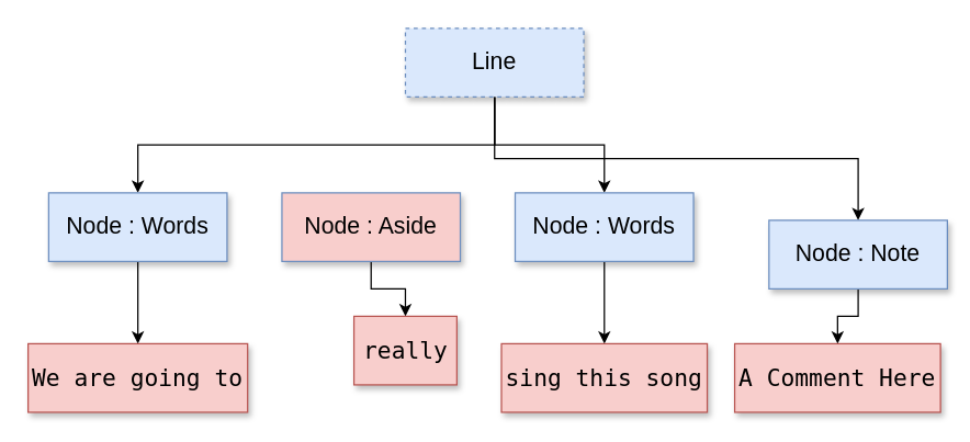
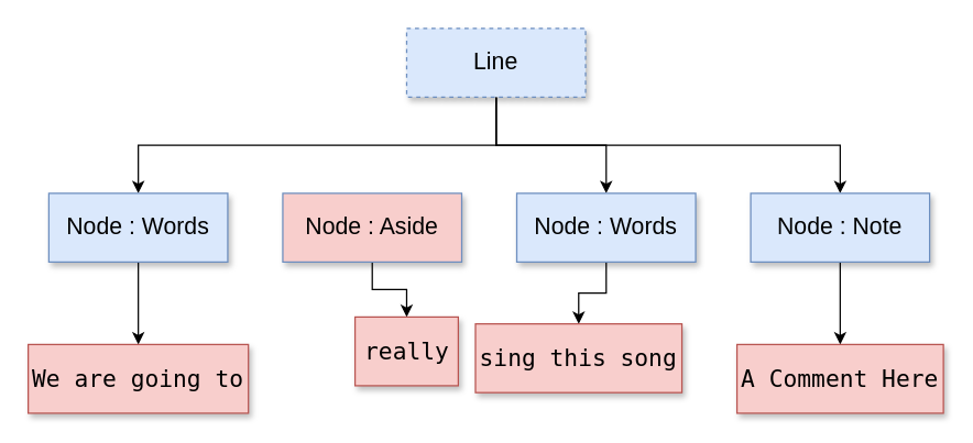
  <mxCell id="0" />
  <mxCell id="1" parent="0" />
  <mxCell id="2" style="edgeStyle=orthogonalEdgeStyle;rounded=0;orthogonalLoop=1;jettySize=auto;html=1;exitX=0.5;exitY=1;exitDx=0;exitDy=0;" edge="1" parent="1" source="5" target="7"><mxGeometry relative="1" as="geometry" /></mxCell>
  <mxCell id="3" style="edgeStyle=orthogonalEdgeStyle;rounded=0;orthogonalLoop=1;jettySize=auto;html=1;exitX=0.5;exitY=1;exitDx=0;exitDy=0;" edge="1" parent="1" source="5" target="11"><mxGeometry relative="1" as="geometry" /></mxCell>
  <mxCell id="4" style="edgeStyle=orthogonalEdgeStyle;rounded=0;orthogonalLoop=1;jettySize=auto;html=1;exitX=0.5;exitY=1;exitDx=0;exitDy=0;" edge="1" parent="1" source="5" target="13"><mxGeometry relative="1" as="geometry" /></mxCell>
  <mxCell id="5" value="&lt;font style=&quot;font-size: 17px;&quot;&gt;Line&lt;/font&gt;" style="rounded=0;whiteSpace=wrap;html=1;fillColor=#dae8fc;strokeColor=#6c8ebf;shadow=1;dashed=1;" vertex="1" parent="1"><mxGeometry x="295" y="20" width="130" height="50" as="geometry" /></mxCell>
  <mxCell id="6" value="" style="edgeStyle=orthogonalEdgeStyle;rounded=0;orthogonalLoop=1;jettySize=auto;html=1;" edge="1" parent="1" source="7" target="14"><mxGeometry relative="1" as="geometry" /></mxCell>
  <mxCell id="7" value="&lt;font style=&quot;font-size: 17px;&quot;&gt;Node : Words&lt;br&gt;&lt;/font&gt;" style="rounded=0;whiteSpace=wrap;html=1;fillColor=#dae8fc;strokeColor=#6c8ebf;shadow=1;" vertex="1" parent="1"><mxGeometry x="35" y="140" width="130" height="50" as="geometry" /></mxCell>
  <mxCell id="8" value="" style="edgeStyle=orthogonalEdgeStyle;rounded=0;orthogonalLoop=1;jettySize=auto;html=1;" edge="1" parent="1" source="9" target="15"><mxGeometry relative="1" as="geometry" /></mxCell>
  <mxCell id="9" value="&lt;font style=&quot;font-size: 17px;&quot;&gt;Node : Aside&lt;br&gt;&lt;/font&gt;" style="rounded=0;whiteSpace=wrap;html=1;fillColor=#f8cecc;strokeColor=#6c8ebf;shadow=1;" vertex="1" parent="1"><mxGeometry x="205" y="140" width="130" height="50" as="geometry" /></mxCell>
  <mxCell id="10" value="" style="edgeStyle=orthogonalEdgeStyle;rounded=0;orthogonalLoop=1;jettySize=auto;html=1;" edge="1" parent="1" source="11" target="16"><mxGeometry relative="1" as="geometry" /></mxCell>
  <mxCell id="11" value="&lt;font style=&quot;font-size: 17px;&quot;&gt;Node : Words&lt;br&gt;&lt;/font&gt;" style="rounded=0;whiteSpace=wrap;html=1;fillColor=#dae8fc;strokeColor=#6c8ebf;shadow=1;" vertex="1" parent="1"><mxGeometry x="375" y="140" width="130" height="50" as="geometry" /></mxCell>
  <mxCell id="12" value="" style="edgeStyle=orthogonalEdgeStyle;rounded=0;orthogonalLoop=1;jettySize=auto;html=1;" edge="1" parent="1" source="13" target="17"><mxGeometry relative="1" as="geometry" /></mxCell>
- <mxCell id="13" value="&lt;font style=&quot;font-size: 17px;&quot;&gt;Node : Note&lt;br&gt;&lt;/font&gt;" style="rounded=0;whiteSpace=wrap;html=1;fillColor=#dae8fc;strokeColor=#6c8ebf;shadow=1;" vertex="1" parent="1"><mxGeometry x="560" y="160" width="130" height="50" as="geometry" /></mxCell>
+ <mxCell id="13" value="&lt;font style=&quot;font-size: 17px;&quot;&gt;Node : Note&lt;br&gt;&lt;/font&gt;" style="rounded=0;whiteSpace=wrap;html=1;fillColor=#dae8fc;strokeColor=#6c8ebf;shadow=1;" vertex="1" parent="1"><mxGeometry x="545" y="140" width="130" height="50" as="geometry" /></mxCell>
  <mxCell id="14" value="&lt;pre&gt;&lt;font style=&quot;font-size: 17px;&quot;&gt;We are going to&lt;/font&gt;&lt;/pre&gt;" style="rounded=0;whiteSpace=wrap;html=1;fillColor=#f8cecc;strokeColor=#b85450;shadow=1;" vertex="1" parent="1"><mxGeometry x="20" y="250" width="160" height="50" as="geometry" /></mxCell>
  <mxCell id="15" value="&lt;pre&gt;&lt;font style=&quot;font-size: 17px;&quot;&gt;really&lt;/font&gt;&lt;/pre&gt;" style="rounded=0;whiteSpace=wrap;html=1;fillColor=#f8cecc;strokeColor=#b85450;shadow=1;" vertex="1" parent="1"><mxGeometry x="257.5" y="230" width="75" height="50" as="geometry" /></mxCell>
- <mxCell id="16" value="&lt;pre&gt;&lt;font style=&quot;font-size: 17px;&quot;&gt;sing this song&lt;/font&gt;&lt;/pre&gt;" style="rounded=0;whiteSpace=wrap;html=1;fillColor=#f8cecc;strokeColor=#b85450;shadow=1;" vertex="1" parent="1"><mxGeometry x="365" y="250" width="150" height="50" as="geometry" /></mxCell>
+ <mxCell id="16" value="&lt;pre&gt;&lt;font style=&quot;font-size: 17px;&quot;&gt;sing this song&lt;/font&gt;&lt;/pre&gt;" style="rounded=0;whiteSpace=wrap;html=1;fillColor=#f8cecc;strokeColor=#b85450;shadow=1;" vertex="1" parent="1"><mxGeometry x="345" y="235" width="150" height="50" as="geometry" /></mxCell>
  <mxCell id="17" value="&lt;pre&gt;&lt;font style=&quot;font-size: 17px;&quot;&gt;A Comment Here&lt;/font&gt;&lt;/pre&gt;" style="rounded=0;whiteSpace=wrap;html=1;fillColor=#f8cecc;strokeColor=#b85450;shadow=1;" vertex="1" parent="1"><mxGeometry x="535" y="250" width="150" height="50" as="geometry" /></mxCell>
